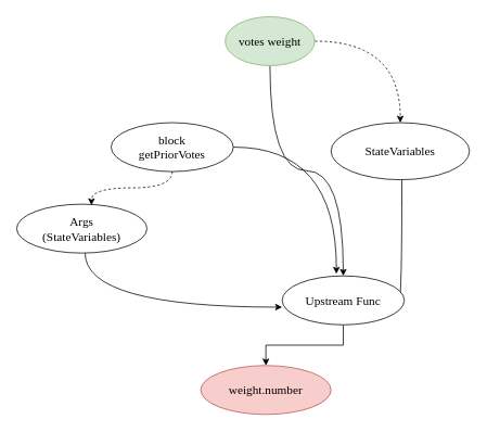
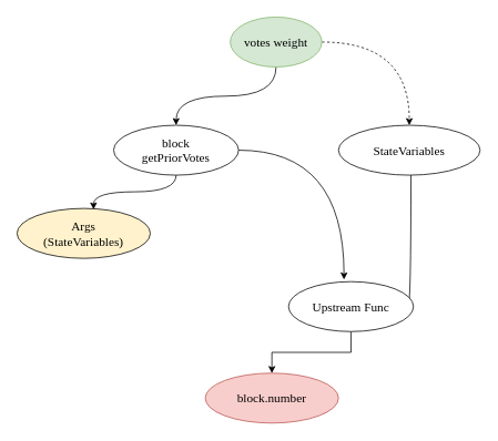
  <mxCell id="0" />
  <mxCell id="1" parent="0" />
- <mxCell id="2" style="edgeStyle=orthogonalEdgeStyle;orthogonalLoop=1;jettySize=auto;html=1;curved=1;" edge="1" parent="1" source="4" target="11"><mxGeometry relative="1" as="geometry" /></mxCell>
+ <mxCell id="2" style="edgeStyle=orthogonalEdgeStyle;orthogonalLoop=1;jettySize=auto;html=1;curved=1;" edge="1" parent="1" source="4" target="7"><mxGeometry relative="1" as="geometry" /></mxCell>
  <mxCell id="3" style="edgeStyle=orthogonalEdgeStyle;orthogonalLoop=1;jettySize=auto;html=1;curved=1;dashed=1;" edge="1" parent="1" source="4" target="9"><mxGeometry relative="1" as="geometry" /></mxCell>
  <mxCell id="4" value="votes weight" style="ellipse;whiteSpace=wrap;html=1;hachureGap=4;fontFamily=Verdana;fontSize=15;align=center;fillColor=#d5e8d4;strokeColor=#82b366;" vertex="1" parent="1"><mxGeometry x="276" y="20" width="110" height="60" as="geometry" /></mxCell>
- <mxCell id="5" style="edgeStyle=orthogonalEdgeStyle;orthogonalLoop=1;jettySize=auto;html=1;entryX=0.574;entryY=0.022;entryDx=0;entryDy=0;entryPerimeter=0;curved=1;dashed=1;" edge="1" parent="1" source="7" target="13"><mxGeometry relative="1" as="geometry" /></mxCell>
+ <mxCell id="5" style="edgeStyle=orthogonalEdgeStyle;orthogonalLoop=1;jettySize=auto;html=1;entryX=0.574;entryY=0.022;entryDx=0;entryDy=0;entryPerimeter=0;curved=1;" edge="1" parent="1" source="7" target="13"><mxGeometry relative="1" as="geometry" /></mxCell>
  <mxCell id="6" style="edgeStyle=orthogonalEdgeStyle;orthogonalLoop=1;jettySize=auto;html=1;entryX=0.444;entryY=-0.042;entryDx=0;entryDy=0;entryPerimeter=0;curved=1;" edge="1" parent="1" source="7" target="11"><mxGeometry relative="1" as="geometry" /></mxCell>
  <mxCell id="7" value="&lt;font face=&quot;Verdana&quot; style=&quot;font-size: 15px;&quot;&gt;block &lt;br style=&quot;font-size: 15px;&quot;&gt;getPriorVotes&lt;/font&gt;" style="ellipse;whiteSpace=wrap;html=1;hachureGap=4;fontFamily=Architects Daughter;fontSource=https%3A%2F%2Ffonts.googleapis.com%2Fcss%3Ffamily%3DArchitects%2BDaughter;fontSize=15;" vertex="1" parent="1"><mxGeometry x="136" y="150" width="150" height="60" as="geometry" /></mxCell>
  <mxCell id="8" style="edgeStyle=orthogonalEdgeStyle;orthogonalLoop=1;jettySize=auto;html=1;entryX=1;entryY=0.5;entryDx=0;entryDy=0;curved=1;" edge="1" parent="1" source="9" target="11"><mxGeometry relative="1" as="geometry"><mxPoint x="491" y="368.833" as="targetPoint" /><mxPoint x="399" y="275" as="sourcePoint" /><Array as="points"><mxPoint x="493" y="368" /></Array></mxGeometry></mxCell>
- <mxCell id="9" value="&lt;font face=&quot;Verdana&quot;&gt;StateVariables&lt;/font&gt;" style="ellipse;whiteSpace=wrap;html=1;hachureGap=4;fontFamily=Architects Daughter;fontSource=https%3A%2F%2Ffonts.googleapis.com%2Fcss%3Ffamily%3DArchitects%2BDaughter;fontSize=15;" vertex="1" parent="1"><mxGeometry x="406" y="150" width="170" height="70" as="geometry" /></mxCell>
+ <mxCell id="9" value="&lt;font face=&quot;Verdana&quot;&gt;StateVariables&lt;/font&gt;" style="ellipse;whiteSpace=wrap;html=1;hachureGap=4;fontFamily=Architects Daughter;fontSource=https%3A%2F%2Ffonts.googleapis.com%2Fcss%3Ffamily%3DArchitects%2BDaughter;fontSize=15;" vertex="1" parent="1"><mxGeometry x="406" y="150" width="170" height="60" as="geometry" /></mxCell>
  <mxCell id="10" value="" style="edgeStyle=orthogonalEdgeStyle;rounded=0;orthogonalLoop=1;jettySize=auto;html=1;" edge="1" parent="1" source="11" target="14"><mxGeometry relative="1" as="geometry" /></mxCell>
  <mxCell id="11" value="&lt;font face=&quot;Verdana&quot;&gt;Upstream Func&lt;/font&gt;" style="ellipse;whiteSpace=wrap;html=1;hachureGap=4;fontFamily=Architects Daughter;fontSource=https%3A%2F%2Ffonts.googleapis.com%2Fcss%3Ffamily%3DArchitects%2BDaughter;fontSize=15;" vertex="1" parent="1"><mxGeometry x="346" y="338" width="150" height="60" as="geometry" /></mxCell>
- <mxCell id="12" style="edgeStyle=orthogonalEdgeStyle;orthogonalLoop=1;jettySize=auto;html=1;entryX=0;entryY=0.639;entryDx=0;entryDy=0;entryPerimeter=0;curved=1;" edge="1" parent="1" source="13" target="11"><mxGeometry relative="1" as="geometry"><Array as="points"><mxPoint x="104" y="376" /></Array></mxGeometry></mxCell>
- <mxCell id="13" value="&lt;font face=&quot;Verdana&quot;&gt;Args&lt;br&gt;(StateVariables)&lt;/font&gt;" style="ellipse;whiteSpace=wrap;html=1;hachureGap=4;fontFamily=Architects Daughter;fontSource=https%3A%2F%2Ffonts.googleapis.com%2Fcss%3Ffamily%3DArchitects%2BDaughter;fontSize=15;" vertex="1" parent="1"><mxGeometry x="20" y="250" width="160" height="60" as="geometry" /></mxCell>
- <mxCell id="14" value="&lt;font face=&quot;Verdana&quot;&gt;weight.number&lt;/font&gt;" style="ellipse;whiteSpace=wrap;html=1;hachureGap=4;fontFamily=Architects Daughter;fontSource=https%3A%2F%2Ffonts.googleapis.com%2Fcss%3Ffamily%3DArchitects%2BDaughter;fontSize=15;fillColor=#f8cecc;strokeColor=#b85450;" vertex="1" parent="1"><mxGeometry x="246" y="448" width="160" height="60" as="geometry" /></mxCell>
+ <mxCell id="13" value="&lt;font face=&quot;Verdana&quot;&gt;Args&lt;br&gt;(StateVariables)&lt;/font&gt;" style="ellipse;whiteSpace=wrap;html=1;hachureGap=4;fontFamily=Architects Daughter;fontSource=https%3A%2F%2Ffonts.googleapis.com%2Fcss%3Ffamily%3DArchitects%2BDaughter;fontSize=15;fillColor=#fff2cc;" vertex="1" parent="1"><mxGeometry x="20" y="250" width="160" height="60" as="geometry" /></mxCell>
+ <mxCell id="14" value="&lt;font face=&quot;Verdana&quot;&gt;block.number&lt;/font&gt;" style="ellipse;whiteSpace=wrap;html=1;hachureGap=4;fontFamily=Architects Daughter;fontSource=https%3A%2F%2Ffonts.googleapis.com%2Fcss%3Ffamily%3DArchitects%2BDaughter;fontSize=15;fillColor=#f8cecc;strokeColor=#b85450;" vertex="1" parent="1"><mxGeometry x="246" y="448" width="160" height="60" as="geometry" /></mxCell>
